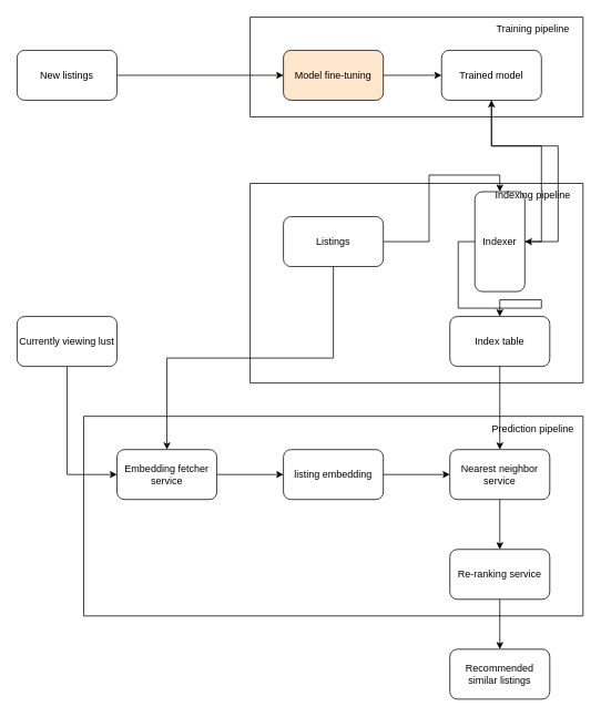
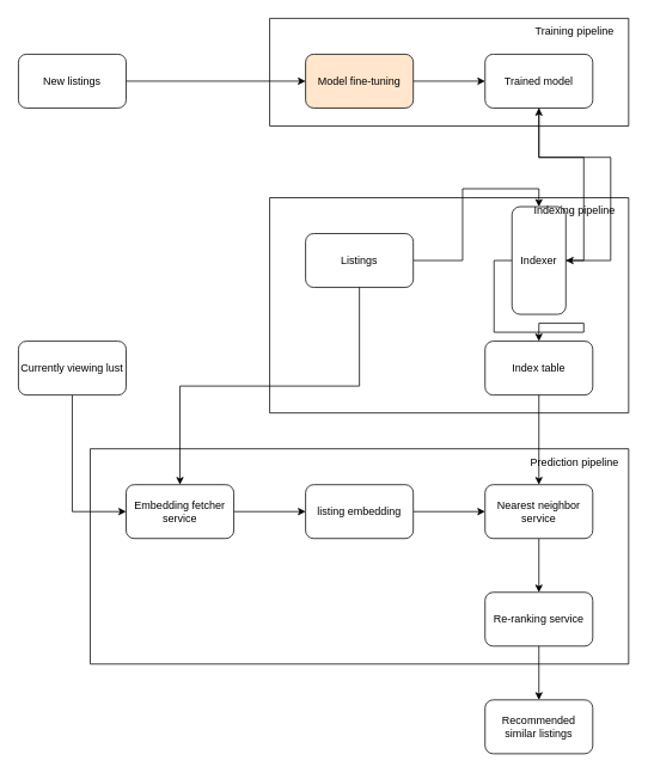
  <mxCell id="0" />
  <mxCell id="1" parent="0" />
  <mxCell id="2" style="edgeStyle=orthogonalEdgeStyle;rounded=0;orthogonalLoop=1;jettySize=auto;html=1;exitX=1;exitY=0.5;exitDx=0;exitDy=0;" edge="1" parent="1" source="3" target="6"><mxGeometry relative="1" as="geometry" /></mxCell>
  <mxCell id="3" value="New listings" style="rounded=1;whiteSpace=wrap;html=1;" vertex="1" parent="1"><mxGeometry x="20" y="60" width="120" height="60" as="geometry" /></mxCell>
  <mxCell id="4" value="" style="swimlane;startSize=0;" vertex="1" parent="1"><mxGeometry x="300" y="20" width="400" height="120" as="geometry" /></mxCell>
  <mxCell id="5" style="edgeStyle=orthogonalEdgeStyle;rounded=0;orthogonalLoop=1;jettySize=auto;html=1;exitX=1;exitY=0.5;exitDx=0;exitDy=0;entryX=0;entryY=0.5;entryDx=0;entryDy=0;" edge="1" parent="4" source="6" target="7"><mxGeometry relative="1" as="geometry" /></mxCell>
  <mxCell id="6" value="Model fine-tuning" style="rounded=1;whiteSpace=wrap;html=1;fillColor=#ffe6cc;" vertex="1" parent="4"><mxGeometry x="40" y="40" width="120" height="60" as="geometry" /></mxCell>
- <mxCell id="7" value="Trained model" style="rounded=1;whiteSpace=wrap;html=1;" vertex="1" parent="4"><mxGeometry x="230" y="40" width="120" height="60" as="geometry" /></mxCell>
+ <mxCell id="7" value="Trained model" style="rounded=1;whiteSpace=wrap;html=1;" vertex="1" parent="4"><mxGeometry x="240" y="40" width="120" height="60" as="geometry" /></mxCell>
  <mxCell id="8" value="Training pipeline" style="text;html=1;align=center;verticalAlign=middle;whiteSpace=wrap;rounded=0;" vertex="1" parent="4"><mxGeometry x="280" width="120" height="30" as="geometry" /></mxCell>
  <mxCell id="9" value="" style="swimlane;startSize=0;" vertex="1" parent="1"><mxGeometry x="300" y="220" width="400" height="240" as="geometry" /></mxCell>
  <mxCell id="10" style="edgeStyle=orthogonalEdgeStyle;rounded=0;orthogonalLoop=1;jettySize=auto;html=1;exitX=1;exitY=0.5;exitDx=0;exitDy=0;entryX=0;entryY=0.5;entryDx=0;entryDy=0;" edge="1" parent="9" source="11" target="13"><mxGeometry relative="1" as="geometry" /></mxCell>
  <mxCell id="11" value="Listings" style="rounded=1;whiteSpace=wrap;html=1;" vertex="1" parent="9"><mxGeometry x="40" y="40" width="120" height="60" as="geometry" /></mxCell>
  <mxCell id="12" style="edgeStyle=orthogonalEdgeStyle;rounded=0;orthogonalLoop=1;jettySize=auto;html=1;exitX=0.5;exitY=1;exitDx=0;exitDy=0;" edge="1" parent="9" source="13" target="14"><mxGeometry relative="1" as="geometry" /></mxCell>
  <mxCell id="13" value="Indexer" style="rounded=1;whiteSpace=wrap;html=1;direction=south;" vertex="1" parent="9"><mxGeometry x="270" y="10" width="60" height="120" as="geometry" /></mxCell>
  <mxCell id="14" value="Index table" style="rounded=1;whiteSpace=wrap;html=1;" vertex="1" parent="9"><mxGeometry x="240" y="160" width="120" height="60" as="geometry" /></mxCell>
  <mxCell id="15" value="Indexing pipeline" style="text;html=1;align=center;verticalAlign=middle;whiteSpace=wrap;rounded=0;" vertex="1" parent="9"><mxGeometry x="280" width="120" height="30" as="geometry" /></mxCell>
  <mxCell id="16" value="" style="swimlane;startSize=0;" vertex="1" parent="1"><mxGeometry x="100" y="500" width="600" height="240" as="geometry" /></mxCell>
  <mxCell id="17" style="edgeStyle=orthogonalEdgeStyle;rounded=0;orthogonalLoop=1;jettySize=auto;html=1;exitX=1;exitY=0.5;exitDx=0;exitDy=0;entryX=0;entryY=0.5;entryDx=0;entryDy=0;" edge="1" parent="16" source="18" target="20"><mxGeometry relative="1" as="geometry" /></mxCell>
  <mxCell id="18" value="Embedding fetcher service" style="rounded=1;whiteSpace=wrap;html=1;" vertex="1" parent="16"><mxGeometry x="40" y="40" width="120" height="60" as="geometry" /></mxCell>
  <mxCell id="19" style="edgeStyle=orthogonalEdgeStyle;rounded=0;orthogonalLoop=1;jettySize=auto;html=1;exitX=1;exitY=0.5;exitDx=0;exitDy=0;entryX=0;entryY=0.5;entryDx=0;entryDy=0;" edge="1" parent="16" source="20" target="22"><mxGeometry relative="1" as="geometry" /></mxCell>
  <mxCell id="20" value="listing embedding" style="rounded=1;whiteSpace=wrap;html=1;" vertex="1" parent="16"><mxGeometry x="240" y="40" width="120" height="60" as="geometry" /></mxCell>
  <mxCell id="21" style="edgeStyle=orthogonalEdgeStyle;rounded=0;orthogonalLoop=1;jettySize=auto;html=1;exitX=0.5;exitY=1;exitDx=0;exitDy=0;" edge="1" parent="16" source="22" target="23"><mxGeometry relative="1" as="geometry" /></mxCell>
  <mxCell id="22" value="Nearest neighbor service" style="rounded=1;whiteSpace=wrap;html=1;" vertex="1" parent="16"><mxGeometry x="440" y="40" width="120" height="60" as="geometry" /></mxCell>
  <mxCell id="23" value="Re-ranking service" style="rounded=1;whiteSpace=wrap;html=1;" vertex="1" parent="16"><mxGeometry x="440" y="160" width="120" height="60" as="geometry" /></mxCell>
  <mxCell id="24" value="Prediction pipeline" style="text;html=1;align=center;verticalAlign=middle;whiteSpace=wrap;rounded=0;" vertex="1" parent="16"><mxGeometry x="480" width="120" height="30" as="geometry" /></mxCell>
  <mxCell id="25" value="Recommended similar listings" style="rounded=1;whiteSpace=wrap;html=1;" vertex="1" parent="1"><mxGeometry x="540" y="780" width="120" height="60" as="geometry" /></mxCell>
  <mxCell id="26" style="edgeStyle=orthogonalEdgeStyle;rounded=0;orthogonalLoop=1;jettySize=auto;html=1;exitX=0.5;exitY=1;exitDx=0;exitDy=0;entryX=0;entryY=0.5;entryDx=0;entryDy=0;" edge="1" parent="1" source="27" target="18"><mxGeometry relative="1" as="geometry" /></mxCell>
  <mxCell id="27" value="Currently viewing lust" style="rounded=1;whiteSpace=wrap;html=1;" vertex="1" parent="1"><mxGeometry x="20" y="380" width="120" height="60" as="geometry" /></mxCell>
  <mxCell id="28" style="edgeStyle=orthogonalEdgeStyle;rounded=0;orthogonalLoop=1;jettySize=auto;html=1;exitX=0.5;exitY=1;exitDx=0;exitDy=0;entryX=0.5;entryY=0;entryDx=0;entryDy=0;" edge="1" parent="1" source="7" target="13"><mxGeometry relative="1" as="geometry" /></mxCell>
  <mxCell id="29" style="edgeStyle=orthogonalEdgeStyle;rounded=0;orthogonalLoop=1;jettySize=auto;html=1;exitX=0.5;exitY=0;exitDx=0;exitDy=0;" edge="1" parent="1" source="13" target="7"><mxGeometry relative="1" as="geometry" /></mxCell>
  <mxCell id="30" style="edgeStyle=orthogonalEdgeStyle;rounded=0;orthogonalLoop=1;jettySize=auto;html=1;exitX=0.5;exitY=1;exitDx=0;exitDy=0;entryX=0.5;entryY=0;entryDx=0;entryDy=0;" edge="1" parent="1" source="11" target="18"><mxGeometry relative="1" as="geometry" /></mxCell>
  <mxCell id="31" style="edgeStyle=orthogonalEdgeStyle;rounded=0;orthogonalLoop=1;jettySize=auto;html=1;exitX=0.5;exitY=1;exitDx=0;exitDy=0;" edge="1" parent="1" source="14" target="22"><mxGeometry relative="1" as="geometry" /></mxCell>
  <mxCell id="32" style="edgeStyle=orthogonalEdgeStyle;rounded=0;orthogonalLoop=1;jettySize=auto;html=1;exitX=0.5;exitY=1;exitDx=0;exitDy=0;" edge="1" parent="1" source="23" target="25"><mxGeometry relative="1" as="geometry" /></mxCell>
